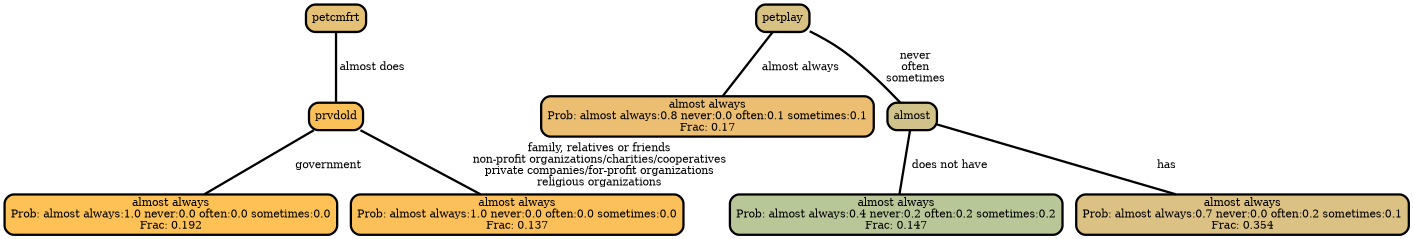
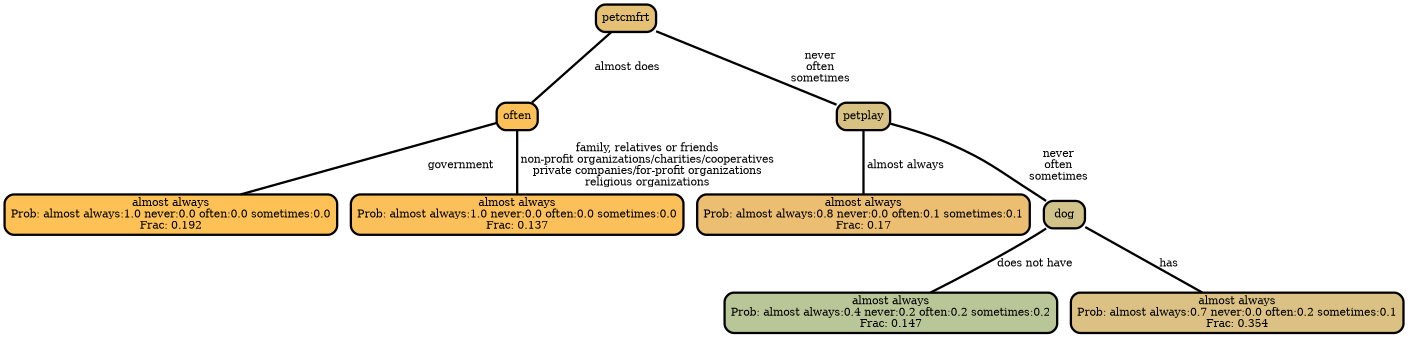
  graph {
    fontname="DejaVu Serif"
    ranksep="0 equally"
    splines=straight
    node [color=black fontcolor=black fontname="DejaVu Serif" penwidth=3 shape=box style="filled, rounded"]
    edge [color=black fontname="DejaVu Serif" penwidth=3]
    n1 [fillcolor="#fdc156" label="almost always\nProb: almost always:1.0 never:0.0 often:0.0 sometimes:0.0\nFrac: 0.192"]
-   n2 [fillcolor="#fcc058" label=prvdold]
+   n2 [fillcolor="#fcc058" label=often]
    n3 [fillcolor="#fcc05a" label="almost always\nProb: almost always:1.0 never:0.0 often:0.0 sometimes:0.0\nFrac: 0.137"]
    n4 [fillcolor="#e4c174" label=petcmfrt]
    n5 [fillcolor="#d7c183" label=petplay]
    n6 [fillcolor="#ebbe71" label="almost always\nProb: almost always:0.8 never:0.0 often:0.1 sometimes:0.1\nFrac: 0.17"]
-   n7 [fillcolor="#d1c289" label=almost]
+   n7 [fillcolor="#d1c289" label=dog]
    n8 [fillcolor="#b9c697" label="almost always\nProb: almost always:0.4 never:0.2 often:0.2 sometimes:0.2\nFrac: 0.147"]
    n9 [fillcolor="#dbc183" label="almost always\nProb: almost always:0.7 never:0.0 often:0.2 sometimes:0.1\nFrac: 0.354"]
    subgraph sub_1 {
      rank=same
    }
    n2 -- n1 [label=" government"]
    n2 -- n3 [label=" family, relatives or friends\n non-profit organizations/charities/cooperatives\n private companies/for-profit organizations\n religious organizations"]
    n4 -- n2 [label=" almost does"]
+   n4 -- n5 [label=" never\n often\n sometimes"]
    n5 -- n6 [label=" almost always"]
    n5 -- n7 [label=" never\n often\n sometimes"]
    n7 -- n8 [label=" does not have"]
    n7 -- n9 [label=" has"]
  }
